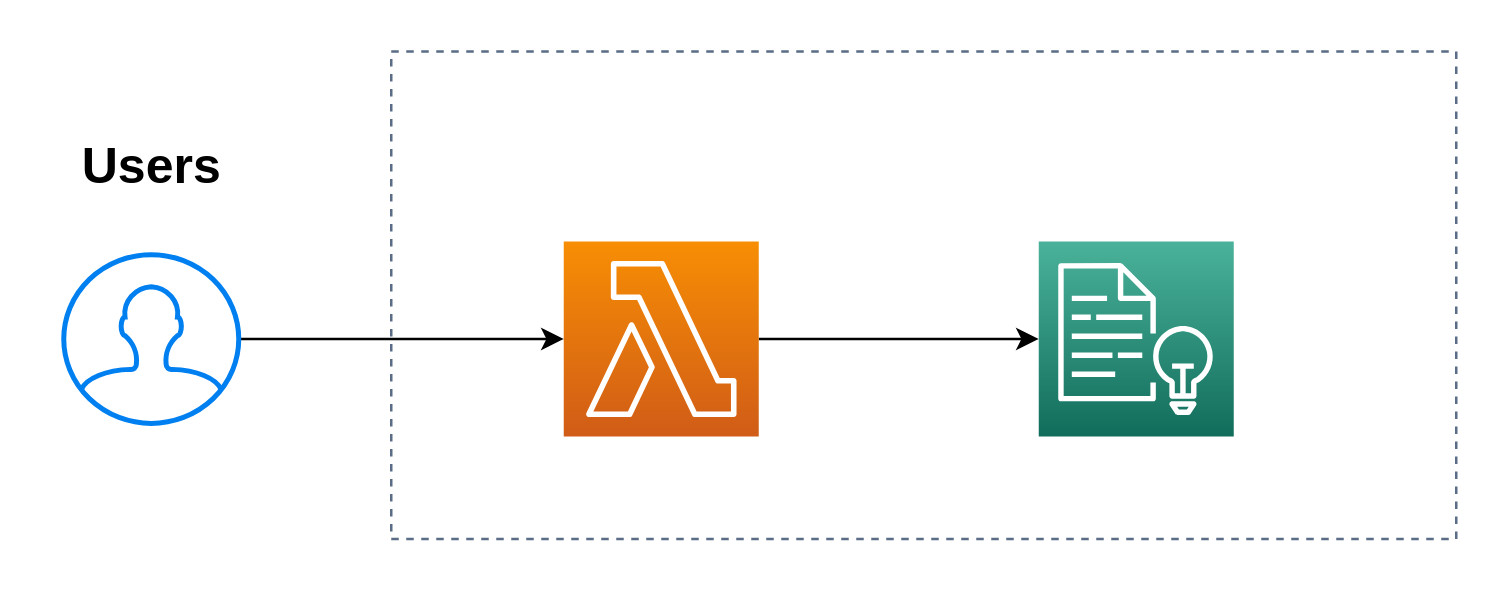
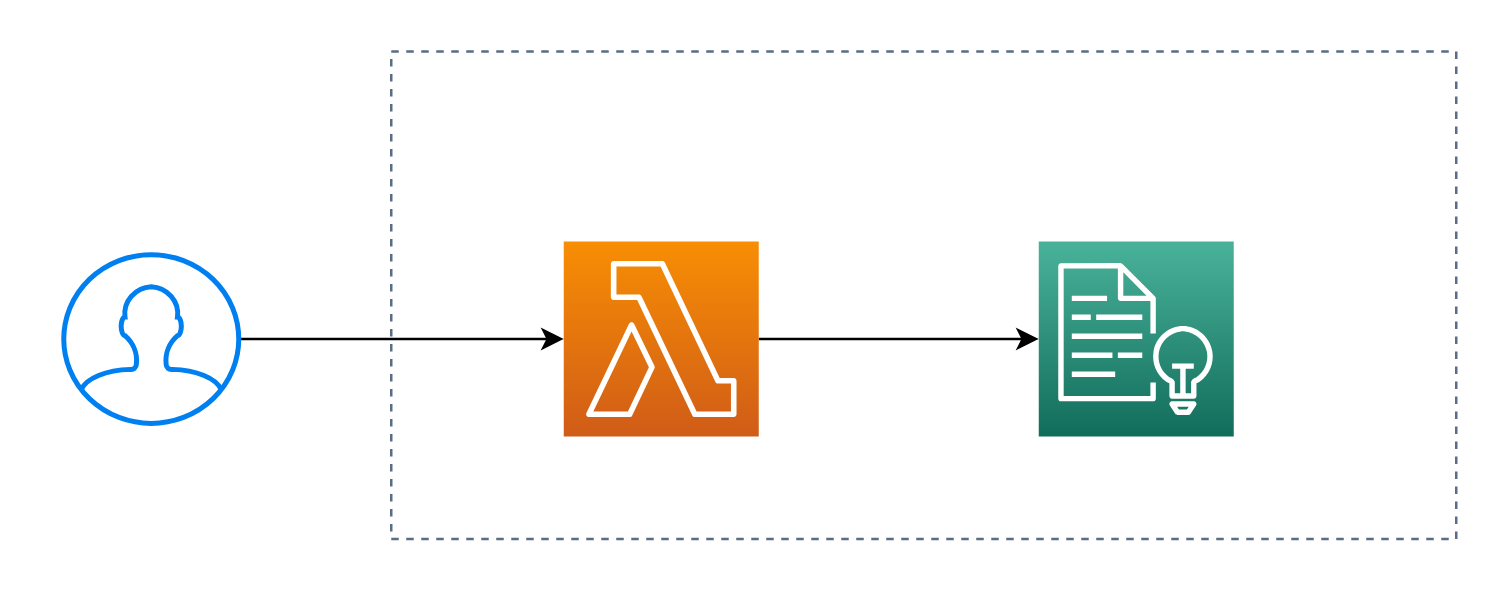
  <mxCell id="0" />
  <mxCell id="1" parent="0" />
  <mxCell id="2" value="" style="fillColor=none;strokeColor=#5A6C86;dashed=1;verticalAlign=top;fontStyle=0;fontColor=#5A6C86;movable=1;resizable=1;rotatable=1;deletable=1;editable=1;connectable=1;" vertex="1" parent="1"><mxGeometry x="156" y="20" width="426" height="195" as="geometry" /></mxCell>
  <mxCell id="3" style="edgeStyle=none;html=1;strokeColor=default;entryX=0;entryY=0.5;entryDx=0;entryDy=0;entryPerimeter=0;" edge="1" parent="1" source="4" target="5"><mxGeometry relative="1" as="geometry" /></mxCell>
  <mxCell id="4" value="" style="sketch=0;points=[[0,0,0],[0.25,0,0],[0.5,0,0],[0.75,0,0],[1,0,0],[0,1,0],[0.25,1,0],[0.5,1,0],[0.75,1,0],[1,1,0],[0,0.25,0],[0,0.5,0],[0,0.75,0],[1,0.25,0],[1,0.5,0],[1,0.75,0]];outlineConnect=0;fontColor=#232F3E;gradientColor=#F78E04;gradientDirection=north;fillColor=#D05C17;strokeColor=#ffffff;dashed=0;verticalLabelPosition=bottom;verticalAlign=top;align=center;html=1;fontSize=12;fontStyle=0;aspect=fixed;shape=mxgraph.aws4.resourceIcon;resIcon=mxgraph.aws4.lambda;" vertex="1" parent="1"><mxGeometry x="225" y="96" width="78" height="78" as="geometry" /></mxCell>
  <mxCell id="5" value="" style="sketch=0;points=[[0,0,0],[0.25,0,0],[0.5,0,0],[0.75,0,0],[1,0,0],[0,1,0],[0.25,1,0],[0.5,1,0],[0.75,1,0],[1,1,0],[0,0.25,0],[0,0.5,0],[0,0.75,0],[1,0.25,0],[1,0.5,0],[1,0.75,0]];outlineConnect=0;fontColor=#232F3E;gradientColor=#4AB29A;gradientDirection=north;fillColor=#116D5B;strokeColor=#ffffff;dashed=0;verticalLabelPosition=bottom;verticalAlign=top;align=center;html=1;fontSize=12;fontStyle=0;aspect=fixed;shape=mxgraph.aws4.resourceIcon;resIcon=mxgraph.aws4.comprehend;" vertex="1" parent="1"><mxGeometry x="415" y="96" width="78" height="78" as="geometry" /></mxCell>
  <mxCell id="6" value="" style="edgeStyle=none;html=1;strokeColor=default;entryX=0;entryY=0.5;entryDx=0;entryDy=0;entryPerimeter=0;" edge="1" parent="1" source="7" target="4"><mxGeometry relative="1" as="geometry" /></mxCell>
  <mxCell id="7" value="" style="html=1;verticalLabelPosition=bottom;align=center;labelBackgroundColor=#ffffff;verticalAlign=top;strokeWidth=2;strokeColor=#0080F0;shadow=0;dashed=0;shape=mxgraph.ios7.icons.user;" vertex="1" parent="1"><mxGeometry x="25" y="101.25" width="70" height="67.5" as="geometry" /></mxCell>
- <mxCell id="8" value="Users" style="text;resizable=0;points=[];autosize=1;align=center;verticalAlign=top;spacingTop=-4;fontSize=20;fontStyle=1;html=1;labelBackgroundColor=default;rounded=0;" vertex="1" parent="1"><mxGeometry x="20" y="51" width="80" height="30" as="geometry" /></mxCell>
